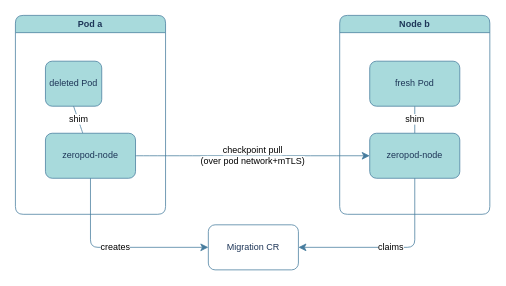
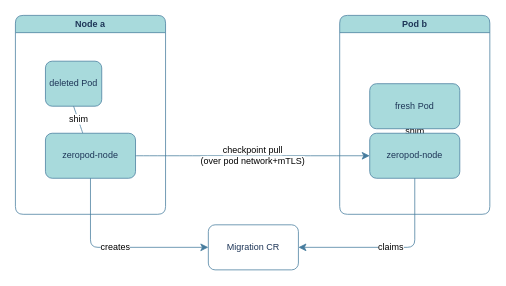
  <mxCell id="0" />
  <mxCell id="1" parent="0" />
- <mxCell id="2" value="Pod a" style="swimlane;whiteSpace=wrap;html=1;labelBackgroundColor=none;fillColor=#A8DADC;strokeColor=#457B9D;fontColor=#1D3557;rounded=1;" vertex="1" parent="1"><mxGeometry x="20" y="20" width="200" height="265" as="geometry" /></mxCell>
+ <mxCell id="2" value="Node a" style="swimlane;whiteSpace=wrap;html=1;labelBackgroundColor=none;fillColor=#A8DADC;strokeColor=#457B9D;fontColor=#1D3557;rounded=1;" vertex="1" parent="1"><mxGeometry x="20" y="20" width="200" height="265" as="geometry" /></mxCell>
  <mxCell id="3" value="deleted Pod" style="rounded=1;whiteSpace=wrap;html=1;labelBackgroundColor=none;fillColor=#A8DADC;strokeColor=#457B9D;fontColor=#1D3557;" vertex="1" parent="2"><mxGeometry x="40" y="61" width="75" height="60" as="geometry" /></mxCell>
  <mxCell id="4" value="&lt;span style=&quot;background-color: light-dark(#ffffff, var(--ge-dark-color, #121212));&quot;&gt;shim&lt;/span&gt;" style="edgeStyle=none;curved=1;rounded=1;orthogonalLoop=1;jettySize=auto;html=1;entryX=0.5;entryY=1;entryDx=0;entryDy=0;fontSize=12;startSize=8;endSize=8;endArrow=none;startFill=0;labelBackgroundColor=none;strokeColor=#457B9D;fontColor=default;" edge="1" parent="2" source="5" target="3"><mxGeometry relative="1" as="geometry" /></mxCell>
  <mxCell id="5" value="zeropod-node" style="rounded=1;whiteSpace=wrap;html=1;labelBackgroundColor=none;fillColor=#A8DADC;strokeColor=#457B9D;fontColor=#1D3557;" vertex="1" parent="2"><mxGeometry x="40" y="157" width="120" height="60" as="geometry" /></mxCell>
- <mxCell id="6" value="Node b" style="swimlane;whiteSpace=wrap;html=1;labelBackgroundColor=none;fillColor=#A8DADC;strokeColor=#457B9D;fontColor=#1D3557;rounded=1;" vertex="1" parent="1"><mxGeometry x="452" y="20" width="200" height="265" as="geometry" /></mxCell>
+ <mxCell id="6" value="Pod b" style="swimlane;whiteSpace=wrap;html=1;labelBackgroundColor=none;fillColor=#A8DADC;strokeColor=#457B9D;fontColor=#1D3557;rounded=1;" vertex="1" parent="1"><mxGeometry x="452" y="20" width="200" height="265" as="geometry" /></mxCell>
  <mxCell id="7" value="&lt;span style=&quot;background-color: light-dark(#ffffff, var(--ge-dark-color, #121212));&quot;&gt;shim&lt;/span&gt;" style="edgeStyle=none;curved=1;rounded=1;orthogonalLoop=1;jettySize=auto;html=1;entryX=0.5;entryY=0;entryDx=0;entryDy=0;fontSize=12;startSize=8;endSize=8;endArrow=none;startFill=0;labelBackgroundColor=none;strokeColor=#457B9D;fontColor=default;" edge="1" parent="6" source="8" target="9"><mxGeometry relative="1" as="geometry" /></mxCell>
- <mxCell id="8" value="fresh Pod" style="rounded=1;whiteSpace=wrap;html=1;labelBackgroundColor=none;fillColor=#A8DADC;strokeColor=#457B9D;fontColor=#1D3557;" vertex="1" parent="6"><mxGeometry x="40" y="61" width="120" height="60" as="geometry" /></mxCell>
+ <mxCell id="8" value="fresh Pod" style="rounded=1;whiteSpace=wrap;html=1;labelBackgroundColor=none;fillColor=#A8DADC;strokeColor=#457B9D;fontColor=#1D3557;" vertex="1" parent="6"><mxGeometry x="40" y="91" width="120" height="60" as="geometry" /></mxCell>
  <mxCell id="9" value="zeropod-node" style="rounded=1;whiteSpace=wrap;html=1;labelBackgroundColor=none;fillColor=#A8DADC;strokeColor=#457B9D;fontColor=#1D3557;" vertex="1" parent="6"><mxGeometry x="40" y="157" width="120" height="60" as="geometry" /></mxCell>
  <mxCell id="10" value="Migration CR" style="rounded=1;whiteSpace=wrap;html=1;labelBackgroundColor=none;fillColor=#ffffff;strokeColor=#457B9D;fontColor=#1D3557;" vertex="1" parent="1"><mxGeometry x="277" y="299" width="120" height="60" as="geometry" /></mxCell>
  <mxCell id="11" value="&lt;span style=&quot;background-color: light-dark(#ffffff, var(--ge-dark-color, #121212));&quot;&gt;creates&lt;/span&gt;" style="edgeStyle=orthogonalEdgeStyle;rounded=1;orthogonalLoop=1;jettySize=auto;html=1;entryX=0;entryY=0.5;entryDx=0;entryDy=0;fontSize=12;startSize=8;endSize=8;exitX=0.5;exitY=1;exitDx=0;exitDy=0;labelBackgroundColor=none;strokeColor=#457B9D;fontColor=default;curved=0;" edge="1" parent="1" source="5" target="10"><mxGeometry relative="1" as="geometry" /></mxCell>
  <mxCell id="12" value="&lt;span style=&quot;background-color: light-dark(#ffffff, var(--ge-dark-color, #121212));&quot;&gt;claims&lt;/span&gt;" style="edgeStyle=orthogonalEdgeStyle;rounded=1;orthogonalLoop=1;jettySize=auto;html=1;exitX=0.5;exitY=1;exitDx=0;exitDy=0;entryX=1;entryY=0.5;entryDx=0;entryDy=0;fontSize=12;startSize=8;endSize=8;labelBackgroundColor=none;strokeColor=#457B9D;fontColor=default;curved=0;" edge="1" parent="1" source="9" target="10"><mxGeometry relative="1" as="geometry" /></mxCell>
  <mxCell id="13" value="&lt;div&gt;&lt;span style=&quot;background-color: light-dark(#ffffff, var(--ge-dark-color, #121212));&quot;&gt;checkpoint pull&lt;/span&gt;&lt;/div&gt;&lt;div&gt;&lt;span style=&quot;background-color: light-dark(#ffffff, var(--ge-dark-color, #121212));&quot;&gt;(over pod network+mTLS)&lt;/span&gt;&lt;/div&gt;" style="edgeStyle=none;curved=1;rounded=1;orthogonalLoop=1;jettySize=auto;html=1;exitX=1;exitY=0.5;exitDx=0;exitDy=0;entryX=0;entryY=0.5;entryDx=0;entryDy=0;fontSize=12;startSize=8;endSize=8;labelBackgroundColor=none;strokeColor=#457B9D;fontColor=default;" edge="1" parent="1" source="5" target="9"><mxGeometry relative="1" as="geometry" /></mxCell>
